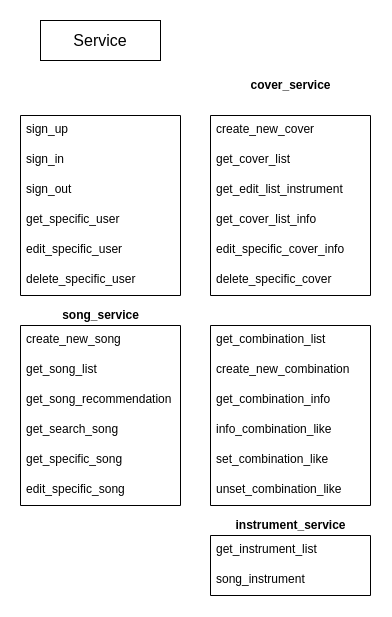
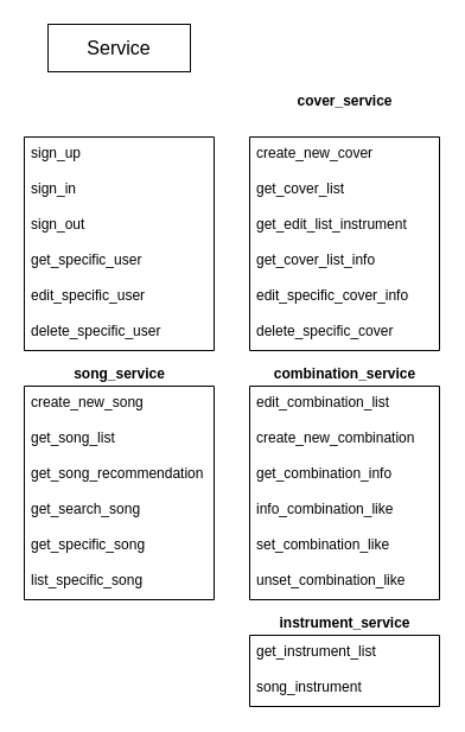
  <mxCell id="0" />
  <mxCell id="1" parent="0" />
  <mxCell id="2" value="&lt;font style=&quot;font-size: 16px&quot;&gt;Service&lt;/font&gt;" style="whiteSpace=wrap;html=1;" parent="1" vertex="1"><mxGeometry x="40" y="20" width="120" height="40" as="geometry" /></mxCell>
  <mxCell id="3" value="&lt;b&gt;cover_service&lt;/b&gt;" style="text;html=1;align=center;verticalAlign=middle;resizable=0;points=[];autosize=1;strokeColor=none;" parent="1" vertex="1"><mxGeometry x="240" y="75" width="100" height="20" as="geometry" /></mxCell>
  <mxCell id="4" value="" style="swimlane;fontStyle=0;childLayout=stackLayout;horizontal=1;startSize=0;horizontalStack=0;resizeParent=1;resizeParentMax=0;resizeLast=0;collapsible=1;marginBottom=0;" parent="1" vertex="1"><mxGeometry x="210" y="325" width="160" height="180" as="geometry"><mxRectangle y="20" width="40" height="26" as="alternateBounds" /></mxGeometry></mxCell>
- <mxCell id="5" value="get_combination_list" style="text;strokeColor=none;fillColor=none;align=left;verticalAlign=top;spacingLeft=4;spacingRight=4;overflow=hidden;rotatable=0;points=[[0,0.5],[1,0.5]];portConstraint=eastwest;" parent="4" vertex="1"><mxGeometry width="160" height="30" as="geometry" /></mxCell>
+ <mxCell id="5" value="edit_combination_list" style="text;strokeColor=none;fillColor=none;align=left;verticalAlign=top;spacingLeft=4;spacingRight=4;overflow=hidden;rotatable=0;points=[[0,0.5],[1,0.5]];portConstraint=eastwest;" parent="4" vertex="1"><mxGeometry width="160" height="30" as="geometry" /></mxCell>
  <mxCell id="6" value="create_new_combination" style="text;strokeColor=none;fillColor=none;align=left;verticalAlign=top;spacingLeft=4;spacingRight=4;overflow=hidden;rotatable=0;points=[[0,0.5],[1,0.5]];portConstraint=eastwest;" parent="4" vertex="1"><mxGeometry y="30" width="160" height="30" as="geometry" /></mxCell>
  <mxCell id="7" value="get_combination_info" style="text;strokeColor=none;fillColor=none;align=left;verticalAlign=top;spacingLeft=4;spacingRight=4;overflow=hidden;rotatable=0;points=[[0,0.5],[1,0.5]];portConstraint=eastwest;" parent="4" vertex="1"><mxGeometry y="60" width="160" height="30" as="geometry" /></mxCell>
  <mxCell id="8" value="info_combination_like" style="text;strokeColor=none;fillColor=none;align=left;verticalAlign=top;spacingLeft=4;spacingRight=4;overflow=hidden;rotatable=0;points=[[0,0.5],[1,0.5]];portConstraint=eastwest;" parent="4" vertex="1"><mxGeometry y="90" width="160" height="30" as="geometry" /></mxCell>
  <mxCell id="9" value="set_combination_like" style="text;strokeColor=none;fillColor=none;align=left;verticalAlign=top;spacingLeft=4;spacingRight=4;overflow=hidden;rotatable=0;points=[[0,0.5],[1,0.5]];portConstraint=eastwest;" parent="4" vertex="1"><mxGeometry y="120" width="160" height="30" as="geometry" /></mxCell>
  <mxCell id="10" value="unset_combination_like" style="text;strokeColor=none;fillColor=none;align=left;verticalAlign=top;spacingLeft=4;spacingRight=4;overflow=hidden;rotatable=0;points=[[0,0.5],[1,0.5]];portConstraint=eastwest;" parent="4" vertex="1"><mxGeometry y="150" width="160" height="30" as="geometry" /></mxCell>
+ <mxCell id="11" value="&lt;b&gt;combination_service&lt;/b&gt;" style="text;html=1;align=center;verticalAlign=middle;resizable=0;points=[];autosize=1;strokeColor=none;" parent="1" vertex="1"><mxGeometry x="225" y="305" width="130" height="20" as="geometry" /></mxCell>
  <mxCell id="12" value="" style="swimlane;fontStyle=0;childLayout=stackLayout;horizontal=1;startSize=0;horizontalStack=0;resizeParent=1;resizeParentMax=0;resizeLast=0;collapsible=1;marginBottom=0;" parent="1" vertex="1"><mxGeometry x="210" y="535" width="160" height="60" as="geometry"><mxRectangle y="20" width="40" height="26" as="alternateBounds" /></mxGeometry></mxCell>
  <mxCell id="13" value="get_instrument_list" style="text;strokeColor=none;fillColor=none;align=left;verticalAlign=top;spacingLeft=4;spacingRight=4;overflow=hidden;rotatable=0;points=[[0,0.5],[1,0.5]];portConstraint=eastwest;" parent="12" vertex="1"><mxGeometry width="160" height="30" as="geometry" /></mxCell>
  <mxCell id="14" value="song_instrument" style="text;strokeColor=none;fillColor=none;align=left;verticalAlign=top;spacingLeft=4;spacingRight=4;overflow=hidden;rotatable=0;points=[[0,0.5],[1,0.5]];portConstraint=eastwest;" parent="12" vertex="1"><mxGeometry y="30" width="160" height="30" as="geometry" /></mxCell>
  <mxCell id="15" value="&lt;b&gt;instrument_service&lt;/b&gt;" style="text;html=1;align=center;verticalAlign=middle;resizable=0;points=[];autosize=1;strokeColor=none;" parent="1" vertex="1"><mxGeometry x="225" y="515" width="130" height="20" as="geometry" /></mxCell>
  <mxCell id="16" value="" style="swimlane;fontStyle=0;childLayout=stackLayout;horizontal=1;startSize=0;horizontalStack=0;resizeParent=1;resizeParentMax=0;resizeLast=0;collapsible=1;marginBottom=0;" parent="1" vertex="1"><mxGeometry x="210" y="115" width="160" height="180" as="geometry"><mxRectangle y="20" width="40" height="26" as="alternateBounds" /></mxGeometry></mxCell>
  <mxCell id="17" value="create_new_cover" style="text;strokeColor=none;fillColor=none;align=left;verticalAlign=top;spacingLeft=4;spacingRight=4;overflow=hidden;rotatable=0;points=[[0,0.5],[1,0.5]];portConstraint=eastwest;" parent="16" vertex="1"><mxGeometry width="160" height="30" as="geometry" /></mxCell>
  <mxCell id="18" value="get_cover_list" style="text;strokeColor=none;fillColor=none;align=left;verticalAlign=top;spacingLeft=4;spacingRight=4;overflow=hidden;rotatable=0;points=[[0,0.5],[1,0.5]];portConstraint=eastwest;" parent="16" vertex="1"><mxGeometry y="30" width="160" height="30" as="geometry" /></mxCell>
  <mxCell id="19" value="get_edit_list_instrument" style="text;strokeColor=none;fillColor=none;align=left;verticalAlign=top;spacingLeft=4;spacingRight=4;overflow=hidden;rotatable=0;points=[[0,0.5],[1,0.5]];portConstraint=eastwest;" parent="16" vertex="1"><mxGeometry y="60" width="160" height="30" as="geometry" /></mxCell>
  <mxCell id="20" value="get_cover_list_info" style="text;strokeColor=none;fillColor=none;align=left;verticalAlign=top;spacingLeft=4;spacingRight=4;overflow=hidden;rotatable=0;points=[[0,0.5],[1,0.5]];portConstraint=eastwest;" parent="16" vertex="1"><mxGeometry y="90" width="160" height="30" as="geometry" /></mxCell>
  <mxCell id="21" value="edit_specific_cover_info" style="text;strokeColor=none;fillColor=none;align=left;verticalAlign=top;spacingLeft=4;spacingRight=4;overflow=hidden;rotatable=0;points=[[0,0.5],[1,0.5]];portConstraint=eastwest;" parent="16" vertex="1"><mxGeometry y="120" width="160" height="30" as="geometry" /></mxCell>
  <mxCell id="22" value="delete_specific_cover" style="text;strokeColor=none;fillColor=none;align=left;verticalAlign=top;spacingLeft=4;spacingRight=4;overflow=hidden;rotatable=0;points=[[0,0.5],[1,0.5]];portConstraint=eastwest;" parent="16" vertex="1"><mxGeometry y="150" width="160" height="30" as="geometry" /></mxCell>
  <mxCell id="23" value="" style="swimlane;fontStyle=0;childLayout=stackLayout;horizontal=1;startSize=0;horizontalStack=0;resizeParent=1;resizeParentMax=0;resizeLast=0;collapsible=1;marginBottom=0;" parent="1" vertex="1"><mxGeometry x="20" y="115" width="160" height="180" as="geometry"><mxRectangle y="20" width="40" height="26" as="alternateBounds" /></mxGeometry></mxCell>
  <mxCell id="24" value="sign_up" style="text;strokeColor=none;fillColor=none;align=left;verticalAlign=top;spacingLeft=4;spacingRight=4;overflow=hidden;rotatable=0;points=[[0,0.5],[1,0.5]];portConstraint=eastwest;" parent="23" vertex="1"><mxGeometry width="160" height="30" as="geometry" /></mxCell>
  <mxCell id="25" value="sign_in" style="text;strokeColor=none;fillColor=none;align=left;verticalAlign=top;spacingLeft=4;spacingRight=4;overflow=hidden;rotatable=0;points=[[0,0.5],[1,0.5]];portConstraint=eastwest;" parent="23" vertex="1"><mxGeometry y="30" width="160" height="30" as="geometry" /></mxCell>
  <mxCell id="26" value="sign_out" style="text;strokeColor=none;fillColor=none;align=left;verticalAlign=top;spacingLeft=4;spacingRight=4;overflow=hidden;rotatable=0;points=[[0,0.5],[1,0.5]];portConstraint=eastwest;" parent="23" vertex="1"><mxGeometry y="60" width="160" height="30" as="geometry" /></mxCell>
  <mxCell id="27" value="get_specific_user" style="text;strokeColor=none;fillColor=none;align=left;verticalAlign=top;spacingLeft=4;spacingRight=4;overflow=hidden;rotatable=0;points=[[0,0.5],[1,0.5]];portConstraint=eastwest;" parent="23" vertex="1"><mxGeometry y="90" width="160" height="30" as="geometry" /></mxCell>
  <mxCell id="28" value="edit_specific_user" style="text;strokeColor=none;fillColor=none;align=left;verticalAlign=top;spacingLeft=4;spacingRight=4;overflow=hidden;rotatable=0;points=[[0,0.5],[1,0.5]];portConstraint=eastwest;" parent="23" vertex="1"><mxGeometry y="120" width="160" height="30" as="geometry" /></mxCell>
  <mxCell id="29" value="delete_specific_user" style="text;strokeColor=none;fillColor=none;align=left;verticalAlign=top;spacingLeft=4;spacingRight=4;overflow=hidden;rotatable=0;points=[[0,0.5],[1,0.5]];portConstraint=eastwest;" parent="23" vertex="1"><mxGeometry y="150" width="160" height="30" as="geometry" /></mxCell>
  <mxCell id="30" value="&lt;b&gt;song_service&lt;/b&gt;" style="text;html=1;align=center;verticalAlign=middle;resizable=0;points=[];autosize=1;strokeColor=none;" parent="1" vertex="1"><mxGeometry x="55" y="305" width="90" height="20" as="geometry" /></mxCell>
  <mxCell id="31" value="" style="swimlane;fontStyle=0;childLayout=stackLayout;horizontal=1;startSize=0;horizontalStack=0;resizeParent=1;resizeParentMax=0;resizeLast=0;collapsible=1;marginBottom=0;" parent="1" vertex="1"><mxGeometry x="20" y="325" width="160" height="180" as="geometry"><mxRectangle y="20" width="40" height="26" as="alternateBounds" /></mxGeometry></mxCell>
  <mxCell id="32" value="create_new_song" style="text;strokeColor=none;fillColor=none;align=left;verticalAlign=top;spacingLeft=4;spacingRight=4;overflow=hidden;rotatable=0;points=[[0,0.5],[1,0.5]];portConstraint=eastwest;" parent="31" vertex="1"><mxGeometry width="160" height="30" as="geometry" /></mxCell>
  <mxCell id="33" value="get_song_list" style="text;strokeColor=none;fillColor=none;align=left;verticalAlign=top;spacingLeft=4;spacingRight=4;overflow=hidden;rotatable=0;points=[[0,0.5],[1,0.5]];portConstraint=eastwest;" parent="31" vertex="1"><mxGeometry y="30" width="160" height="30" as="geometry" /></mxCell>
  <mxCell id="34" value="get_song_recommendation" style="text;strokeColor=none;fillColor=none;align=left;verticalAlign=top;spacingLeft=4;spacingRight=4;overflow=hidden;rotatable=0;points=[[0,0.5],[1,0.5]];portConstraint=eastwest;" parent="31" vertex="1"><mxGeometry y="60" width="160" height="30" as="geometry" /></mxCell>
  <mxCell id="35" value="get_search_song" style="text;strokeColor=none;fillColor=none;align=left;verticalAlign=top;spacingLeft=4;spacingRight=4;overflow=hidden;rotatable=0;points=[[0,0.5],[1,0.5]];portConstraint=eastwest;" parent="31" vertex="1"><mxGeometry y="90" width="160" height="30" as="geometry" /></mxCell>
  <mxCell id="36" value="get_specific_song" style="text;strokeColor=none;fillColor=none;align=left;verticalAlign=top;spacingLeft=4;spacingRight=4;overflow=hidden;rotatable=0;points=[[0,0.5],[1,0.5]];portConstraint=eastwest;" parent="31" vertex="1"><mxGeometry y="120" width="160" height="30" as="geometry" /></mxCell>
- <mxCell id="37" value="edit_specific_song" style="text;strokeColor=none;fillColor=none;align=left;verticalAlign=top;spacingLeft=4;spacingRight=4;overflow=hidden;rotatable=0;points=[[0,0.5],[1,0.5]];portConstraint=eastwest;" parent="31" vertex="1"><mxGeometry y="150" width="160" height="30" as="geometry" /></mxCell>
+ <mxCell id="37" value="list_specific_song" style="text;strokeColor=none;fillColor=none;align=left;verticalAlign=top;spacingLeft=4;spacingRight=4;overflow=hidden;rotatable=0;points=[[0,0.5],[1,0.5]];portConstraint=eastwest;" parent="31" vertex="1"><mxGeometry y="150" width="160" height="30" as="geometry" /></mxCell>
